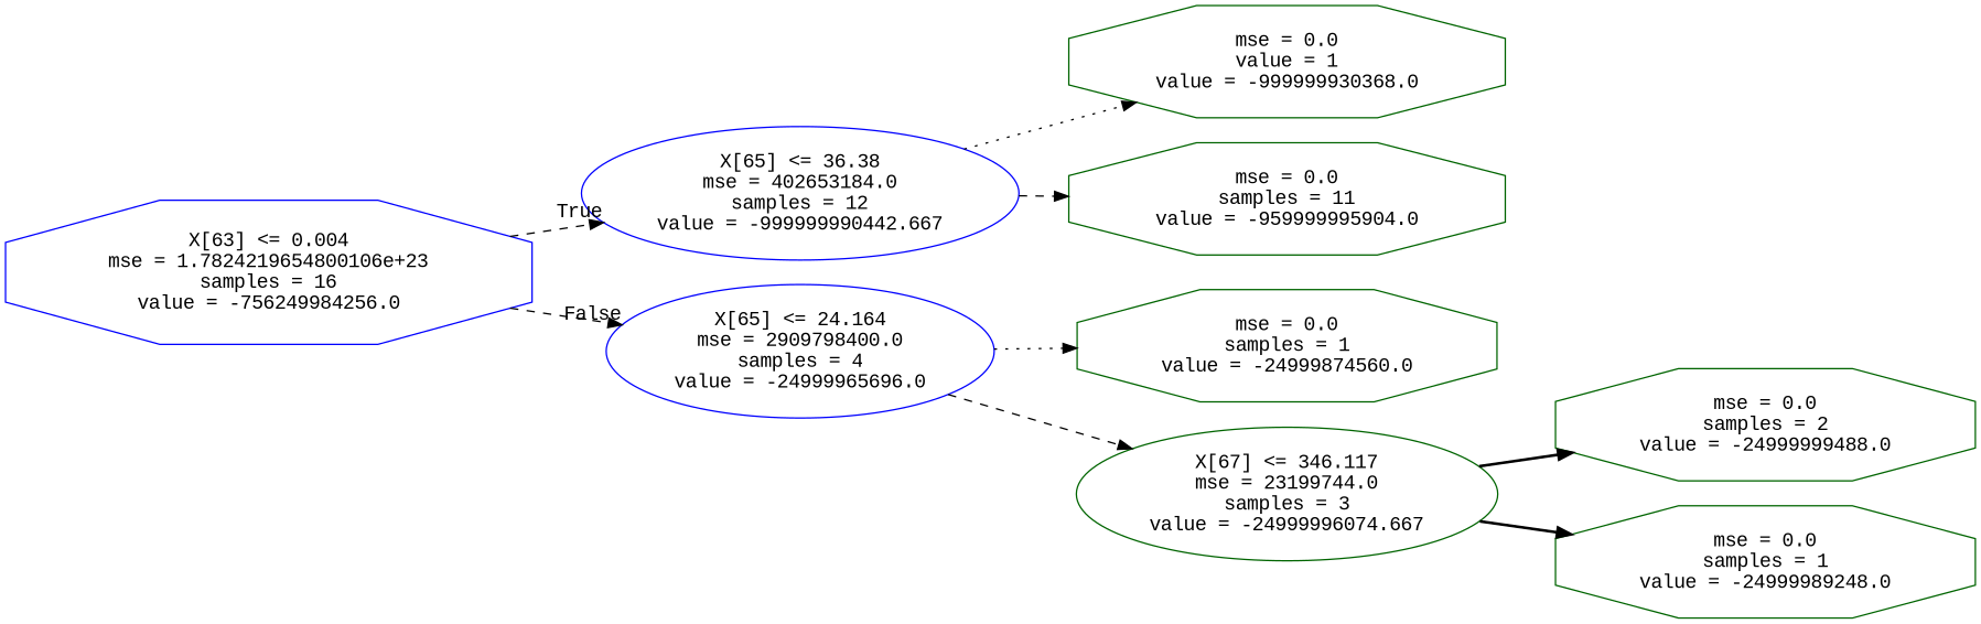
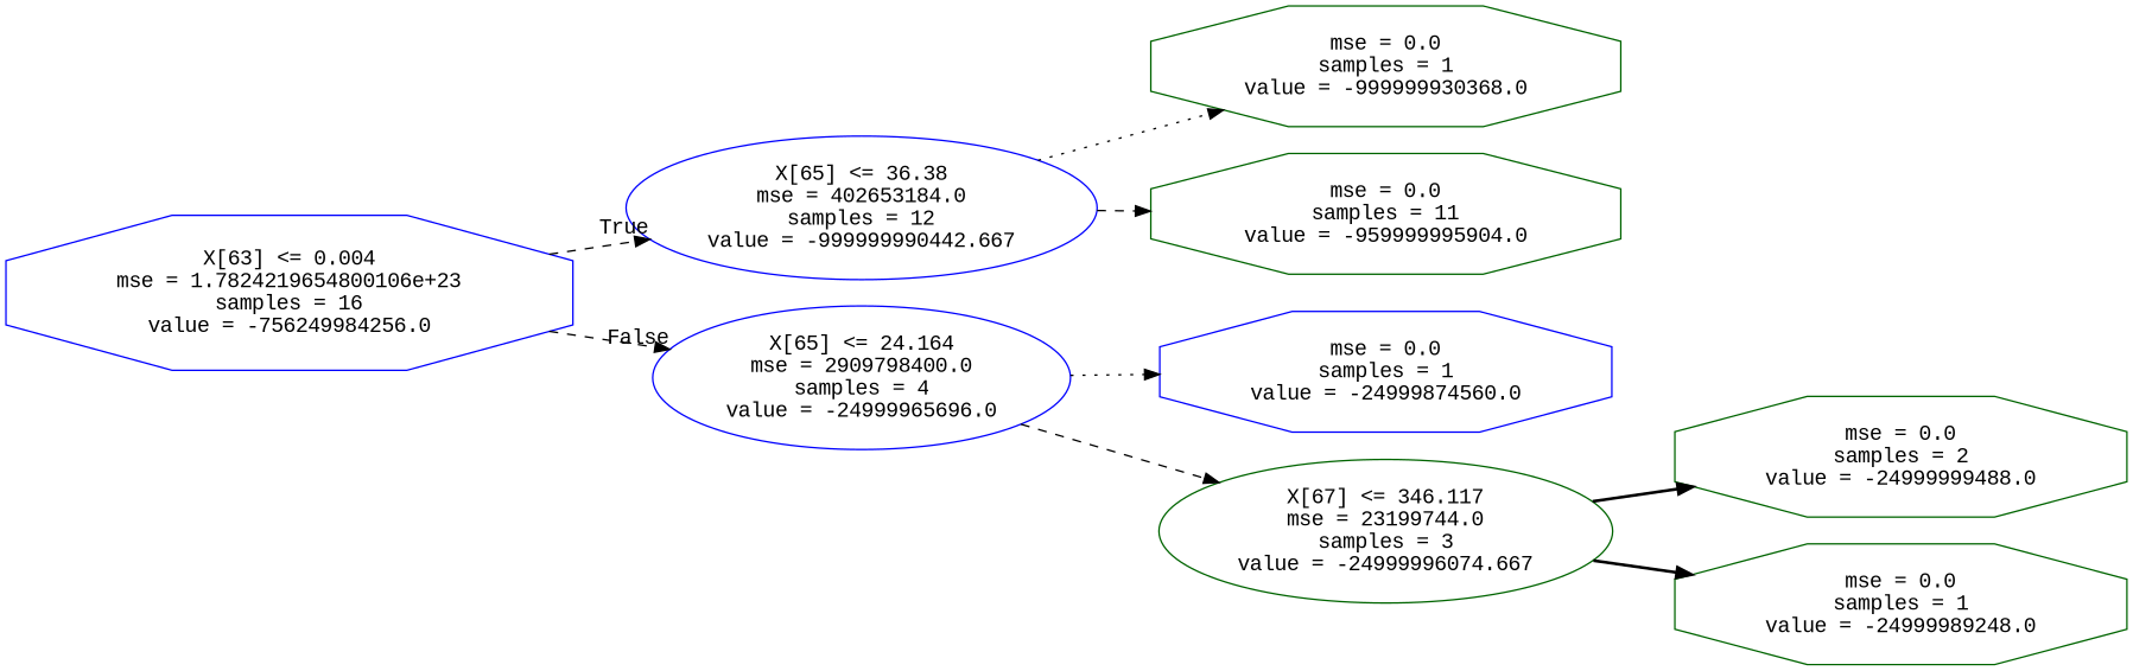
  digraph {
    fontname="Liberation Mono"
    rankdir=LR
    node [color=darkgreen fontname="Liberation Mono" shape=octagon]
    edge [fontname="Liberation Mono" style=dashed]
    n1 [color=blue label="X[63] <= 0.004\nmse = 1.7824219654800106e+23\nsamples = 16\nvalue = -756249984256.0"]
    n2 [color=blue label="X[65] <= 36.38\nmse = 402653184.0\nsamples = 12\nvalue = -999999990442.667" shape=ellipse]
    n3 [color=blue label="X[65] <= 24.164\nmse = 2909798400.0\nsamples = 4\nvalue = -24999965696.0" shape=ellipse]
-   n4 [label="mse = 0.0\nvalue = 1\nvalue = -999999930368.0"]
+   n4 [label="mse = 0.0\nsamples = 1\nvalue = -999999930368.0"]
    n5 [label="mse = 0.0\nsamples = 11\nvalue = -959999995904.0"]
-   n6 [label="mse = 0.0\nsamples = 1\nvalue = -24999874560.0"]
+   n6 [color=blue label="mse = 0.0\nsamples = 1\nvalue = -24999874560.0"]
    n7 [label="X[67] <= 346.117\nmse = 23199744.0\nsamples = 3\nvalue = -24999996074.667" shape=ellipse]
    n8 [label="mse = 0.0\nsamples = 2\nvalue = -24999999488.0"]
    n9 [label="mse = 0.0\nsamples = 1\nvalue = -24999989248.0"]
    n1 -> n2 [headlabel=True labelangle=45 labeldistance=2.5]
    n1 -> n3 [headlabel=False labelangle=-45 labeldistance=2.5]
    n2 -> n4 [style=dotted]
    n2 -> n5
    n3 -> n6 [style=dotted]
    n3 -> n7
    n7 -> n8 [style=bold]
    n7 -> n9 [style=bold]
  }
